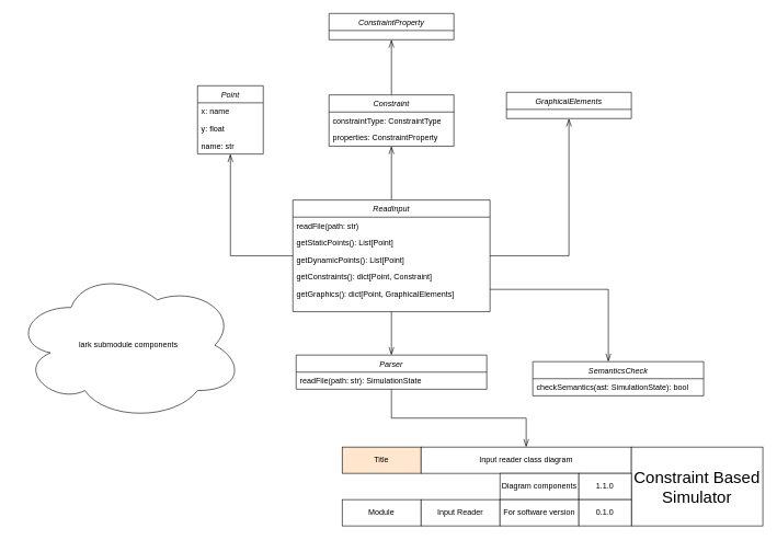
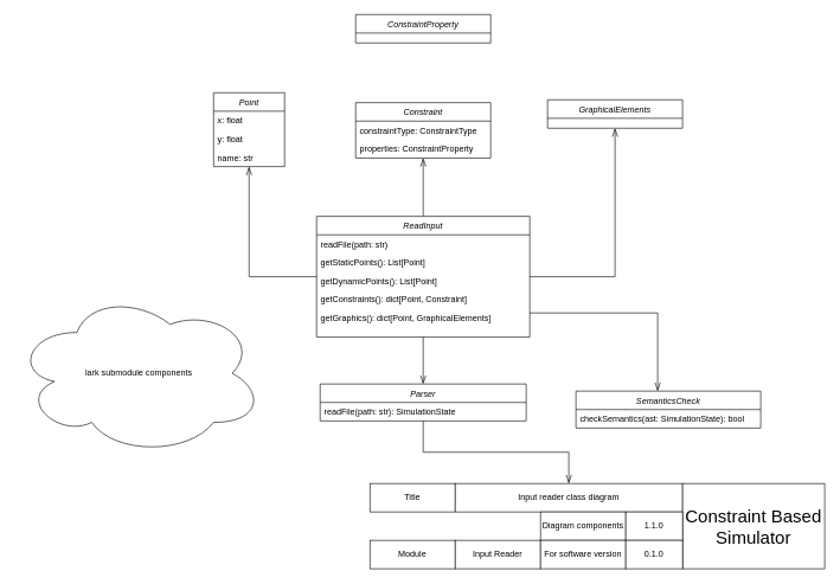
  <mxCell id="0" />
  <mxCell id="1" parent="0" />
  <mxCell id="2" style="edgeStyle=orthogonalEdgeStyle;rounded=0;orthogonalLoop=1;jettySize=auto;html=1;endSize=10;endArrow=openThin;endFill=0;" parent="1" source="6" target="12" edge="1"><mxGeometry relative="1" as="geometry" /></mxCell>
  <mxCell id="3" style="edgeStyle=orthogonalEdgeStyle;rounded=0;orthogonalLoop=1;jettySize=auto;html=1;endSize=10;endArrow=openThin;endFill=0;" parent="1" source="6" target="17" edge="1"><mxGeometry relative="1" as="geometry" /></mxCell>
  <mxCell id="4" style="edgeStyle=orthogonalEdgeStyle;rounded=0;orthogonalLoop=1;jettySize=auto;html=1;endSize=10;endArrow=openThin;endFill=0;" parent="1" source="6" target="37" edge="1"><mxGeometry relative="1" as="geometry"><mxPoint x="870" y="194" as="targetPoint" /></mxGeometry></mxCell>
  <mxCell id="5" style="edgeStyle=orthogonalEdgeStyle;rounded=0;orthogonalLoop=1;jettySize=auto;html=1;endArrow=openThin;endFill=0;endSize=10;" parent="1" source="6" target="22" edge="1"><mxGeometry relative="1" as="geometry" /></mxCell>
  <mxCell id="6" value="ReadInput" style="swimlane;fontStyle=2;align=center;verticalAlign=top;childLayout=stackLayout;horizontal=1;startSize=26;horizontalStack=0;resizeParent=1;resizeLast=0;collapsible=1;marginBottom=0;rounded=0;shadow=0;strokeWidth=1;" parent="1" vertex="1"><mxGeometry x="445" y="304" width="300" height="170" as="geometry"><mxRectangle x="230" y="140" width="160" height="26" as="alternateBounds" /></mxGeometry></mxCell>
  <mxCell id="7" value="readFile(path: str)" style="text;align=left;verticalAlign=top;spacingLeft=4;spacingRight=4;overflow=hidden;rotatable=0;points=[[0,0.5],[1,0.5]];portConstraint=eastwest;" parent="6" vertex="1"><mxGeometry y="26" width="300" height="26" as="geometry" /></mxCell>
  <mxCell id="8" value="getStaticPoints(): List[Point]" style="text;align=left;verticalAlign=top;spacingLeft=4;spacingRight=4;overflow=hidden;rotatable=0;points=[[0,0.5],[1,0.5]];portConstraint=eastwest;rounded=0;shadow=0;html=0;" parent="6" vertex="1"><mxGeometry y="52" width="300" height="26" as="geometry" /></mxCell>
  <mxCell id="9" value="getDynamicPoints(): List[Point]" style="text;align=left;verticalAlign=top;spacingLeft=4;spacingRight=4;overflow=hidden;rotatable=0;points=[[0,0.5],[1,0.5]];portConstraint=eastwest;rounded=0;shadow=0;html=0;" parent="6" vertex="1"><mxGeometry y="78" width="300" height="26" as="geometry" /></mxCell>
  <mxCell id="10" value="getConstraints(): dict[Point, Constraint]" style="text;align=left;verticalAlign=top;spacingLeft=4;spacingRight=4;overflow=hidden;rotatable=0;points=[[0,0.5],[1,0.5]];portConstraint=eastwest;rounded=0;shadow=0;html=0;" parent="6" vertex="1"><mxGeometry y="104" width="300" height="26" as="geometry" /></mxCell>
  <mxCell id="11" value="getGraphics(): dict[Point, GraphicalElements]" style="text;align=left;verticalAlign=top;spacingLeft=4;spacingRight=4;overflow=hidden;rotatable=0;points=[[0,0.5],[1,0.5]];portConstraint=eastwest;rounded=0;shadow=0;html=0;" parent="6" vertex="1"><mxGeometry y="130" width="300" height="26" as="geometry" /></mxCell>
  <mxCell id="12" value="Point" style="swimlane;fontStyle=2;align=center;verticalAlign=top;childLayout=stackLayout;horizontal=1;startSize=26;horizontalStack=0;resizeParent=1;resizeLast=0;collapsible=1;marginBottom=0;rounded=0;shadow=0;strokeWidth=1;" parent="1" vertex="1"><mxGeometry x="300" y="130" width="100" height="104" as="geometry"><mxRectangle x="230" y="140" width="160" height="26" as="alternateBounds" /></mxGeometry></mxCell>
- <mxCell id="13" value="x: name" style="text;align=left;verticalAlign=top;spacingLeft=4;spacingRight=4;overflow=hidden;rotatable=0;points=[[0,0.5],[1,0.5]];portConstraint=eastwest;rounded=0;shadow=0;html=0;" parent="12" vertex="1"><mxGeometry y="26" width="100" height="26" as="geometry" /></mxCell>
+ <mxCell id="13" value="x: float" style="text;align=left;verticalAlign=top;spacingLeft=4;spacingRight=4;overflow=hidden;rotatable=0;points=[[0,0.5],[1,0.5]];portConstraint=eastwest;rounded=0;shadow=0;html=0;" parent="12" vertex="1"><mxGeometry y="26" width="100" height="26" as="geometry" /></mxCell>
  <mxCell id="14" value="y: float" style="text;align=left;verticalAlign=top;spacingLeft=4;spacingRight=4;overflow=hidden;rotatable=0;points=[[0,0.5],[1,0.5]];portConstraint=eastwest;rounded=0;shadow=0;html=0;" parent="12" vertex="1"><mxGeometry y="52" width="100" height="26" as="geometry" /></mxCell>
  <mxCell id="15" value="name: str" style="text;align=left;verticalAlign=top;spacingLeft=4;spacingRight=4;overflow=hidden;rotatable=0;points=[[0,0.5],[1,0.5]];portConstraint=eastwest;rounded=0;shadow=0;html=0;" parent="12" vertex="1"><mxGeometry y="78" width="100" height="26" as="geometry" /></mxCell>
- <mxCell id="16" style="edgeStyle=orthogonalEdgeStyle;rounded=0;orthogonalLoop=1;jettySize=auto;html=1;endArrow=openThin;endFill=0;endSize=10;" parent="1" source="17" target="36" edge="1"><mxGeometry relative="1" as="geometry" /></mxCell>
  <mxCell id="17" value="Constraint" style="swimlane;fontStyle=2;align=center;verticalAlign=top;childLayout=stackLayout;horizontal=1;startSize=26;horizontalStack=0;resizeParent=1;resizeLast=0;collapsible=1;marginBottom=0;rounded=0;shadow=0;strokeWidth=1;" parent="1" vertex="1"><mxGeometry x="500" y="144" width="190" height="78" as="geometry"><mxRectangle x="230" y="140" width="160" height="26" as="alternateBounds" /></mxGeometry></mxCell>
  <mxCell id="18" value="constraintType: ConstraintType" style="text;align=left;verticalAlign=top;spacingLeft=4;spacingRight=4;overflow=hidden;rotatable=0;points=[[0,0.5],[1,0.5]];portConstraint=eastwest;rounded=0;shadow=0;html=0;" parent="17" vertex="1"><mxGeometry y="26" width="190" height="26" as="geometry" /></mxCell>
  <mxCell id="19" value="properties: ConstraintProperty" style="text;align=left;verticalAlign=top;spacingLeft=4;spacingRight=4;overflow=hidden;rotatable=0;points=[[0,0.5],[1,0.5]];portConstraint=eastwest;rounded=0;shadow=0;html=0;" parent="17" vertex="1"><mxGeometry y="52" width="190" height="26" as="geometry" /></mxCell>
  <mxCell id="20" value="lark submodule components" style="ellipse;shape=cloud;whiteSpace=wrap;html=1;" parent="1" vertex="1"><mxGeometry x="20" y="410" width="350" height="230" as="geometry" /></mxCell>
  <mxCell id="21" style="edgeStyle=orthogonalEdgeStyle;rounded=0;orthogonalLoop=1;jettySize=auto;html=1;endArrow=openThin;endFill=0;endSize=10;" parent="1" source="22" target="28" edge="1"><mxGeometry relative="1" as="geometry" /></mxCell>
  <mxCell id="22" value="Parser" style="swimlane;fontStyle=2;align=center;verticalAlign=top;childLayout=stackLayout;horizontal=1;startSize=26;horizontalStack=0;resizeParent=1;resizeLast=0;collapsible=1;marginBottom=0;rounded=0;shadow=0;strokeWidth=1;" parent="1" vertex="1"><mxGeometry x="450" y="540" width="290" height="52" as="geometry"><mxRectangle x="230" y="140" width="160" height="26" as="alternateBounds" /></mxGeometry></mxCell>
  <mxCell id="23" value="readFile(path: str): SimulationState" style="text;align=left;verticalAlign=top;spacingLeft=4;spacingRight=4;overflow=hidden;rotatable=0;points=[[0,0.5],[1,0.5]];portConstraint=eastwest;rounded=0;shadow=0;html=0;" parent="22" vertex="1"><mxGeometry y="26" width="290" height="26" as="geometry" /></mxCell>
  <mxCell id="24" value="SemanticsCheck" style="swimlane;fontStyle=2;align=center;verticalAlign=top;childLayout=stackLayout;horizontal=1;startSize=26;horizontalStack=0;resizeParent=1;resizeLast=0;collapsible=1;marginBottom=0;rounded=0;shadow=0;strokeWidth=1;" parent="1" vertex="1"><mxGeometry x="810" y="550" width="260" height="52" as="geometry"><mxRectangle x="230" y="140" width="160" height="26" as="alternateBounds" /></mxGeometry></mxCell>
  <mxCell id="25" value="checkSemantics(ast: SimulationState): bool" style="text;align=left;verticalAlign=top;spacingLeft=4;spacingRight=4;overflow=hidden;rotatable=0;points=[[0,0.5],[1,0.5]];portConstraint=eastwest;rounded=0;shadow=0;html=0;" parent="24" vertex="1"><mxGeometry y="26" width="260" height="26" as="geometry" /></mxCell>
  <mxCell id="26" style="edgeStyle=orthogonalEdgeStyle;rounded=0;orthogonalLoop=1;jettySize=auto;html=1;endArrow=openThin;endFill=0;endSize=10;" parent="1" source="6" target="24" edge="1"><mxGeometry relative="1" as="geometry"><mxPoint x="605" y="484" as="sourcePoint" /><mxPoint x="605" y="560" as="targetPoint" /><Array as="points"><mxPoint x="925" y="440" /></Array></mxGeometry></mxCell>
- <mxCell id="27" value="Title" style="rounded=0;whiteSpace=wrap;html=1;fillColor=#ffe6cc;" parent="1" vertex="1"><mxGeometry x="520" y="680" width="120" height="40" as="geometry" /></mxCell>
+ <mxCell id="27" value="Title" style="rounded=0;whiteSpace=wrap;html=1;" parent="1" vertex="1"><mxGeometry x="520" y="680" width="120" height="40" as="geometry" /></mxCell>
  <mxCell id="28" value="Input reader class diagram" style="rounded=0;whiteSpace=wrap;html=1;" parent="1" vertex="1"><mxGeometry x="640" y="680" width="320" height="40" as="geometry" /></mxCell>
  <mxCell id="29" value="Module" style="rounded=0;whiteSpace=wrap;html=1;" parent="1" vertex="1"><mxGeometry x="520" y="760" width="120" height="40" as="geometry" /></mxCell>
  <mxCell id="30" value="Input Reader" style="rounded=0;whiteSpace=wrap;html=1;" parent="1" vertex="1"><mxGeometry x="640" y="760" width="120" height="40" as="geometry" /></mxCell>
  <mxCell id="31" value="Diagram components" style="rounded=0;whiteSpace=wrap;html=1;" parent="1" vertex="1"><mxGeometry x="760" y="720" width="120" height="40" as="geometry" /></mxCell>
  <mxCell id="32" value="&lt;font style=&quot;font-size: 25px;&quot;&gt;Constraint Based Simulator&lt;/font&gt;" style="rounded=0;whiteSpace=wrap;html=1;" parent="1" vertex="1"><mxGeometry x="960" y="680" width="200" height="120" as="geometry" /></mxCell>
  <mxCell id="33" value="1.1.0" style="rounded=0;whiteSpace=wrap;html=1;" parent="1" vertex="1"><mxGeometry x="880" y="720" width="80" height="40" as="geometry" /></mxCell>
  <mxCell id="34" value="For software version" style="rounded=0;whiteSpace=wrap;html=1;" parent="1" vertex="1"><mxGeometry x="760" y="760" width="120" height="40" as="geometry" /></mxCell>
  <mxCell id="35" value="0.1.0" style="rounded=0;whiteSpace=wrap;html=1;" parent="1" vertex="1"><mxGeometry x="880" y="760" width="80" height="40" as="geometry" /></mxCell>
  <mxCell id="36" value="ConstraintProperty" style="swimlane;fontStyle=2;align=center;verticalAlign=top;childLayout=stackLayout;horizontal=1;startSize=26;horizontalStack=0;resizeParent=1;resizeLast=0;collapsible=1;marginBottom=0;rounded=0;shadow=0;strokeWidth=1;" vertex="1" parent="1"><mxGeometry x="500" y="20" width="190" height="40" as="geometry"><mxRectangle x="230" y="140" width="160" height="26" as="alternateBounds" /></mxGeometry></mxCell>
  <mxCell id="37" value="GraphicalElements" style="swimlane;fontStyle=2;align=center;verticalAlign=top;childLayout=stackLayout;horizontal=1;startSize=26;horizontalStack=0;resizeParent=1;resizeLast=0;collapsible=1;marginBottom=0;rounded=0;shadow=0;strokeWidth=1;" vertex="1" parent="1"><mxGeometry x="770" y="140" width="190" height="40" as="geometry"><mxRectangle x="230" y="140" width="160" height="26" as="alternateBounds" /></mxGeometry></mxCell>
